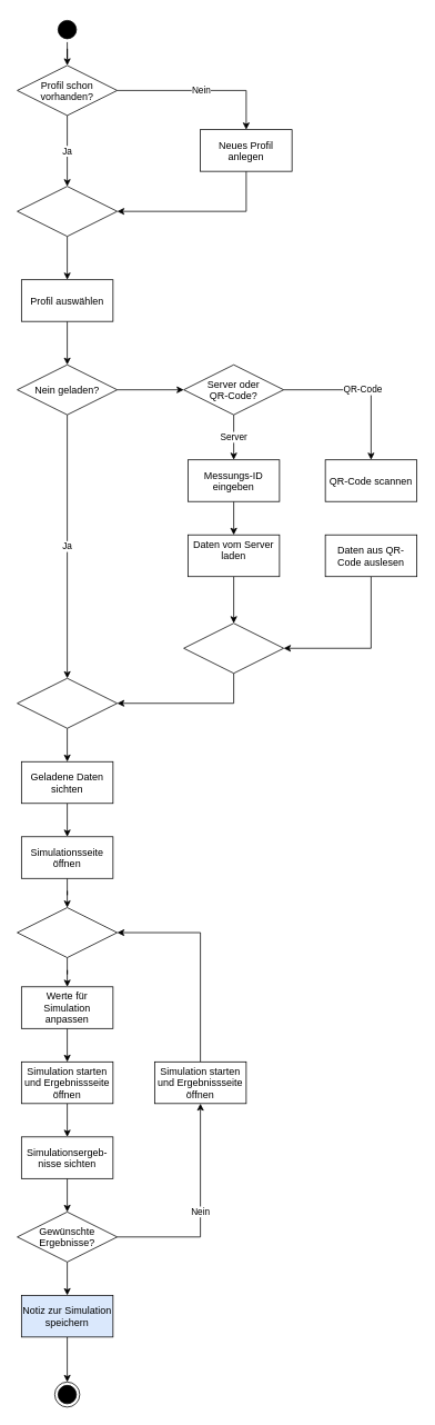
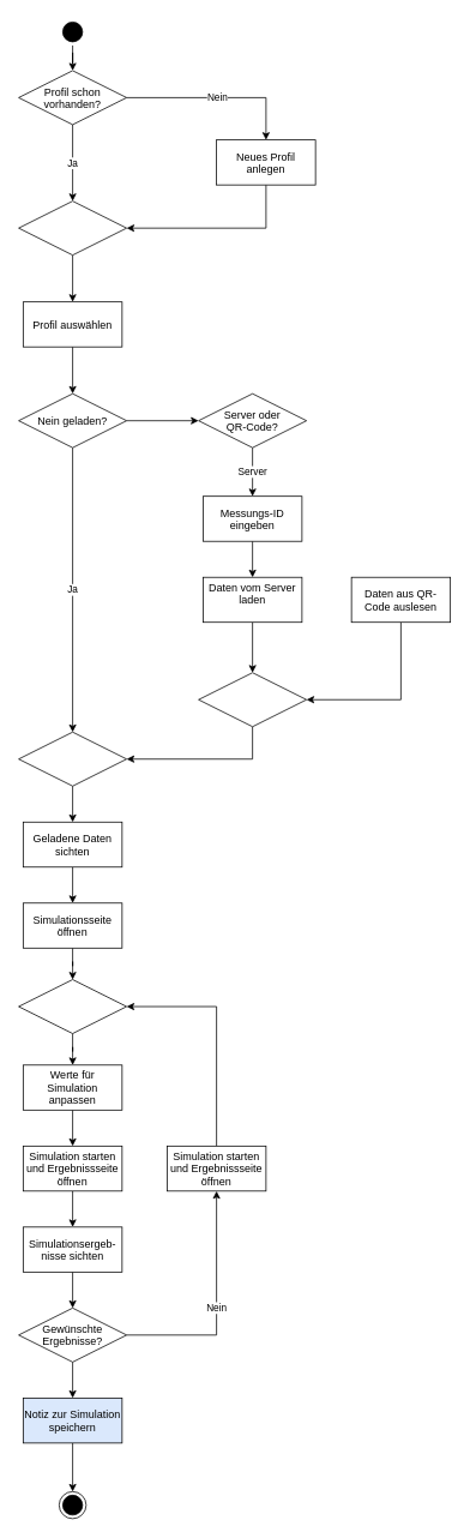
  <mxCell id="0" />
  <mxCell id="1" parent="0" />
  <mxCell id="2" value="" style="edgeStyle=orthogonalEdgeStyle;rounded=0;orthogonalLoop=1;jettySize=auto;html=1;" edge="1" parent="1" source="3" target="6"><mxGeometry relative="1" as="geometry" /></mxCell>
  <mxCell id="3" value="" style="ellipse;shape=startState;fillColor=#000000;strokeColor=#000000;" parent="1" vertex="1"><mxGeometry x="65" y="20" width="30" height="30" as="geometry" /></mxCell>
  <mxCell id="4" value="&lt;div&gt;Nein&lt;/div&gt;" style="edgeStyle=orthogonalEdgeStyle;rounded=0;orthogonalLoop=1;jettySize=auto;html=1;entryX=0.5;entryY=0;entryDx=0;entryDy=0;" edge="1" parent="1" source="6" target="8"><mxGeometry relative="1" as="geometry"><mxPoint x="260" y="118" as="targetPoint" /></mxGeometry></mxCell>
  <mxCell id="5" value="&lt;div&gt;Ja&lt;/div&gt;" style="edgeStyle=orthogonalEdgeStyle;rounded=0;orthogonalLoop=1;jettySize=auto;html=1;" edge="1" parent="1" source="6" target="12"><mxGeometry relative="1" as="geometry" /></mxCell>
  <mxCell id="6" value="Profil schon&#10;vorhanden?" style="rhombus;" parent="1" vertex="1"><mxGeometry x="20" y="78" width="120" height="60" as="geometry" /></mxCell>
  <mxCell id="7" style="edgeStyle=orthogonalEdgeStyle;rounded=0;orthogonalLoop=1;jettySize=auto;html=1;entryX=1;entryY=0.5;entryDx=0;entryDy=0;" edge="1" parent="1" source="8" target="12"><mxGeometry relative="1" as="geometry"><Array as="points"><mxPoint x="295" y="253" /></Array></mxGeometry></mxCell>
  <mxCell id="8" value="Neues Profil&#10;anlegen" style="" parent="1" vertex="1"><mxGeometry x="240" y="155" width="110" height="50" as="geometry" /></mxCell>
  <mxCell id="9" value="" style="edgeStyle=orthogonalEdgeStyle;rounded=0;orthogonalLoop=1;jettySize=auto;html=1;" edge="1" parent="1" source="10" target="15"><mxGeometry relative="1" as="geometry" /></mxCell>
  <mxCell id="10" value="Profil auswählen" style="" parent="1" vertex="1"><mxGeometry x="25" y="335" width="110" height="50" as="geometry" /></mxCell>
  <mxCell id="11" value="" style="edgeStyle=orthogonalEdgeStyle;rounded=0;orthogonalLoop=1;jettySize=auto;html=1;" edge="1" parent="1" source="12" target="10"><mxGeometry relative="1" as="geometry" /></mxCell>
  <mxCell id="12" value="" style="rhombus;" vertex="1" parent="1"><mxGeometry x="20" y="223" width="120" height="60" as="geometry" /></mxCell>
  <mxCell id="13" value="&lt;div&gt;Ja&lt;/div&gt;" style="edgeStyle=orthogonalEdgeStyle;rounded=0;orthogonalLoop=1;jettySize=auto;html=1;" edge="1" parent="1" source="15" target="20"><mxGeometry relative="1" as="geometry" /></mxCell>
  <mxCell id="14" value="" style="edgeStyle=orthogonalEdgeStyle;rounded=0;orthogonalLoop=1;jettySize=auto;html=1;" edge="1" parent="1" source="15" target="18"><mxGeometry relative="1" as="geometry" /></mxCell>
  <mxCell id="15" value="Nein geladen?" style="rhombus;" vertex="1" parent="1"><mxGeometry x="20" y="437" width="120" height="60" as="geometry" /></mxCell>
  <mxCell id="16" value="Server" style="edgeStyle=orthogonalEdgeStyle;rounded=0;orthogonalLoop=1;jettySize=auto;html=1;" edge="1" parent="1" source="18" target="22"><mxGeometry relative="1" as="geometry" /></mxCell>
- <mxCell id="17" value="QR-Code" style="edgeStyle=orthogonalEdgeStyle;rounded=0;orthogonalLoop=1;jettySize=auto;html=1;entryX=0.5;entryY=0;entryDx=0;entryDy=0;" edge="1" parent="1" source="18" target="25"><mxGeometry relative="1" as="geometry" /></mxCell>
  <mxCell id="18" value="Server oder&#10;QR-Code?" style="rhombus;" vertex="1" parent="1"><mxGeometry x="220" y="437" width="120" height="60" as="geometry" /></mxCell>
  <mxCell id="19" style="edgeStyle=orthogonalEdgeStyle;rounded=0;orthogonalLoop=1;jettySize=auto;html=1;entryX=0.5;entryY=0;entryDx=0;entryDy=0;" edge="1" parent="1" source="20" target="27"><mxGeometry relative="1" as="geometry" /></mxCell>
  <mxCell id="20" value="" style="rhombus;" vertex="1" parent="1"><mxGeometry x="20" y="813" width="120" height="60" as="geometry" /></mxCell>
  <mxCell id="21" value="" style="edgeStyle=orthogonalEdgeStyle;rounded=0;orthogonalLoop=1;jettySize=auto;html=1;" edge="1" parent="1" source="22" target="46"><mxGeometry relative="1" as="geometry" /></mxCell>
  <mxCell id="22" value="Messungs-ID&#10;eingeben" style="" vertex="1" parent="1"><mxGeometry x="225" y="551" width="110" height="50" as="geometry" /></mxCell>
  <mxCell id="23" style="edgeStyle=orthogonalEdgeStyle;rounded=0;orthogonalLoop=1;jettySize=auto;html=1;entryX=1;entryY=0.5;entryDx=0;entryDy=0;" edge="1" parent="1" source="24" target="20"><mxGeometry relative="1" as="geometry"><Array as="points"><mxPoint x="280" y="843" /></Array></mxGeometry></mxCell>
  <mxCell id="24" value="" style="rhombus;" vertex="1" parent="1"><mxGeometry x="220" y="747" width="120" height="60" as="geometry" /></mxCell>
- <mxCell id="25" value="QR-Code scannen" style="" vertex="1" parent="1"><mxGeometry x="390" y="551" width="110" height="50" as="geometry" /></mxCell>
  <mxCell id="26" style="edgeStyle=orthogonalEdgeStyle;rounded=0;orthogonalLoop=1;jettySize=auto;html=1;entryX=0.5;entryY=0;entryDx=0;entryDy=0;" edge="1" parent="1" source="27" target="29"><mxGeometry relative="1" as="geometry" /></mxCell>
  <mxCell id="27" value="Geladene Daten&#10;sichten" style="" vertex="1" parent="1"><mxGeometry x="25" y="913" width="110" height="50" as="geometry" /></mxCell>
  <mxCell id="28" value="" style="edgeStyle=orthogonalEdgeStyle;rounded=0;orthogonalLoop=1;jettySize=auto;html=1;" edge="1" parent="1" source="29" target="40"><mxGeometry relative="1" as="geometry" /></mxCell>
  <mxCell id="29" value="Simulationsseite&#10;öffnen" style="" vertex="1" parent="1"><mxGeometry x="25" y="1003" width="110" height="50" as="geometry" /></mxCell>
  <mxCell id="30" style="edgeStyle=orthogonalEdgeStyle;rounded=0;orthogonalLoop=1;jettySize=auto;html=1;" edge="1" parent="1" source="31" target="33"><mxGeometry relative="1" as="geometry" /></mxCell>
  <mxCell id="31" value="Werte für&#10;Simulation&#10;anpassen" style="" vertex="1" parent="1"><mxGeometry x="25" y="1183" width="110" height="50" as="geometry" /></mxCell>
  <mxCell id="32" value="" style="edgeStyle=orthogonalEdgeStyle;rounded=0;orthogonalLoop=1;jettySize=auto;html=1;" edge="1" parent="1" source="33" target="35"><mxGeometry relative="1" as="geometry" /></mxCell>
  <mxCell id="33" value="Simulation starten&#10;und Ergebnissseite&#10;öffnen" style="" vertex="1" parent="1"><mxGeometry x="25" y="1273" width="110" height="50" as="geometry" /></mxCell>
  <mxCell id="34" value="" style="edgeStyle=orthogonalEdgeStyle;rounded=0;orthogonalLoop=1;jettySize=auto;html=1;" edge="1" parent="1" source="35" target="38"><mxGeometry relative="1" as="geometry" /></mxCell>
  <mxCell id="35" value="Simulationsergeb-&#10;nisse sichten" style="" vertex="1" parent="1"><mxGeometry x="25" y="1363" width="110" height="50" as="geometry" /></mxCell>
  <mxCell id="36" value="Nein" style="edgeStyle=orthogonalEdgeStyle;rounded=0;orthogonalLoop=1;jettySize=auto;html=1;entryX=0.5;entryY=1;entryDx=0;entryDy=0;" edge="1" parent="1" source="38" target="42"><mxGeometry relative="1" as="geometry" /></mxCell>
  <mxCell id="37" value="" style="edgeStyle=orthogonalEdgeStyle;rounded=0;orthogonalLoop=1;jettySize=auto;html=1;" edge="1" parent="1" source="38" target="44"><mxGeometry relative="1" as="geometry" /></mxCell>
  <mxCell id="38" value="Gewünschte&#10;Ergebnisse?" style="rhombus;" vertex="1" parent="1"><mxGeometry x="20" y="1453" width="120" height="60" as="geometry" /></mxCell>
  <mxCell id="39" value="" style="edgeStyle=orthogonalEdgeStyle;rounded=0;orthogonalLoop=1;jettySize=auto;html=1;" edge="1" parent="1" source="40" target="31"><mxGeometry relative="1" as="geometry" /></mxCell>
  <mxCell id="40" value="" style="rhombus;" vertex="1" parent="1"><mxGeometry x="20" y="1088" width="120" height="60" as="geometry" /></mxCell>
  <mxCell id="41" style="edgeStyle=orthogonalEdgeStyle;rounded=0;orthogonalLoop=1;jettySize=auto;html=1;entryX=1;entryY=0.5;entryDx=0;entryDy=0;" edge="1" parent="1" source="42" target="40"><mxGeometry relative="1" as="geometry"><Array as="points"><mxPoint x="240" y="1118" /></Array></mxGeometry></mxCell>
  <mxCell id="42" value="Simulation starten&#10;und Ergebnissseite&#10;öffnen" style="" vertex="1" parent="1"><mxGeometry x="185" y="1273" width="110" height="50" as="geometry" /></mxCell>
  <mxCell id="43" value="" style="edgeStyle=orthogonalEdgeStyle;rounded=0;orthogonalLoop=1;jettySize=auto;html=1;" edge="1" parent="1" source="44" target="49"><mxGeometry relative="1" as="geometry" /></mxCell>
  <mxCell id="44" value="Notiz zur Simulation&#10;speichern" style="fillColor=#dae8fc;" vertex="1" parent="1"><mxGeometry x="25" y="1553" width="110" height="50" as="geometry" /></mxCell>
  <mxCell id="45" value="" style="edgeStyle=orthogonalEdgeStyle;rounded=0;orthogonalLoop=1;jettySize=auto;html=1;" edge="1" parent="1" source="46" target="24"><mxGeometry relative="1" as="geometry" /></mxCell>
  <mxCell id="46" value="Daten vom Server&#10;laden&#10;" style="" vertex="1" parent="1"><mxGeometry x="225" y="641" width="110" height="50" as="geometry" /></mxCell>
  <mxCell id="47" style="edgeStyle=orthogonalEdgeStyle;rounded=0;orthogonalLoop=1;jettySize=auto;html=1;entryX=1;entryY=0.5;entryDx=0;entryDy=0;" edge="1" parent="1" source="48" target="24"><mxGeometry relative="1" as="geometry"><Array as="points"><mxPoint x="445" y="777" /></Array></mxGeometry></mxCell>
  <mxCell id="48" value="Daten aus QR-&#10;Code auslesen" style="" vertex="1" parent="1"><mxGeometry x="390" y="641" width="110" height="50" as="geometry" /></mxCell>
  <mxCell id="49" value="" style="ellipse;shape=endState;fillColor=#000000;strokeColor=#000000;" vertex="1" parent="1"><mxGeometry x="65" y="1657" width="30" height="30" as="geometry" /></mxCell>
